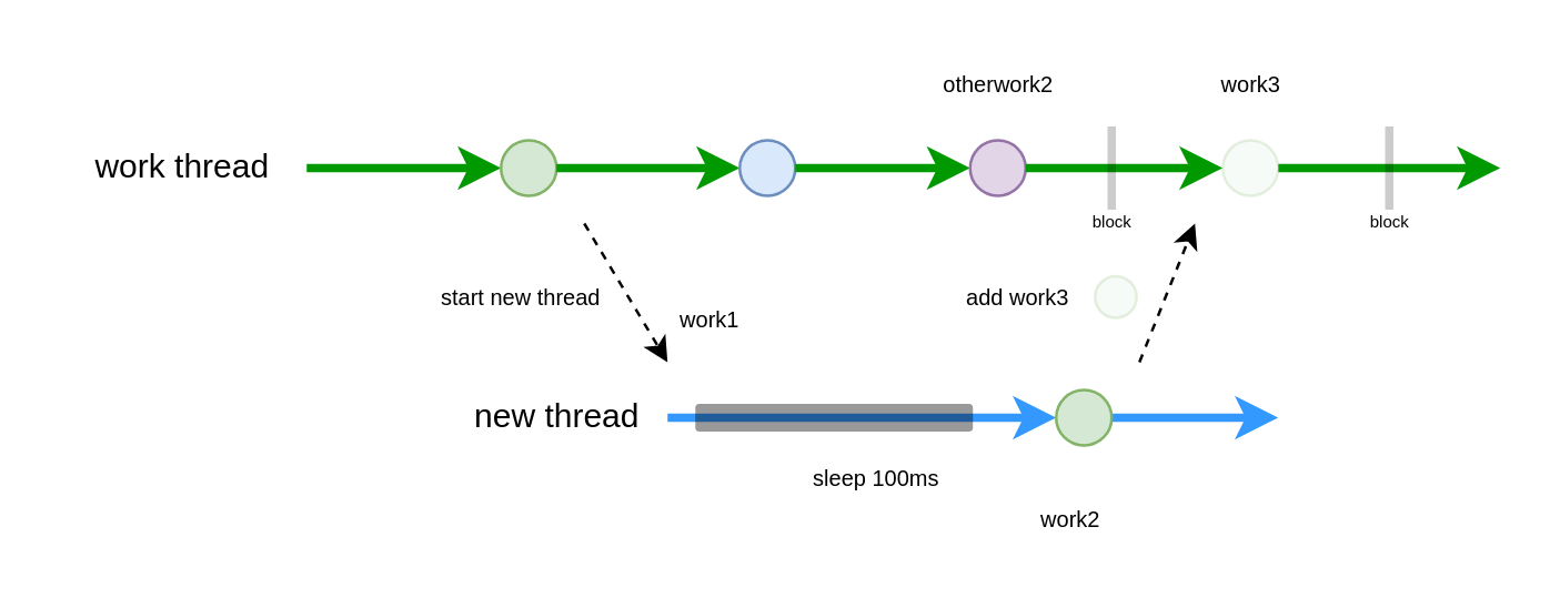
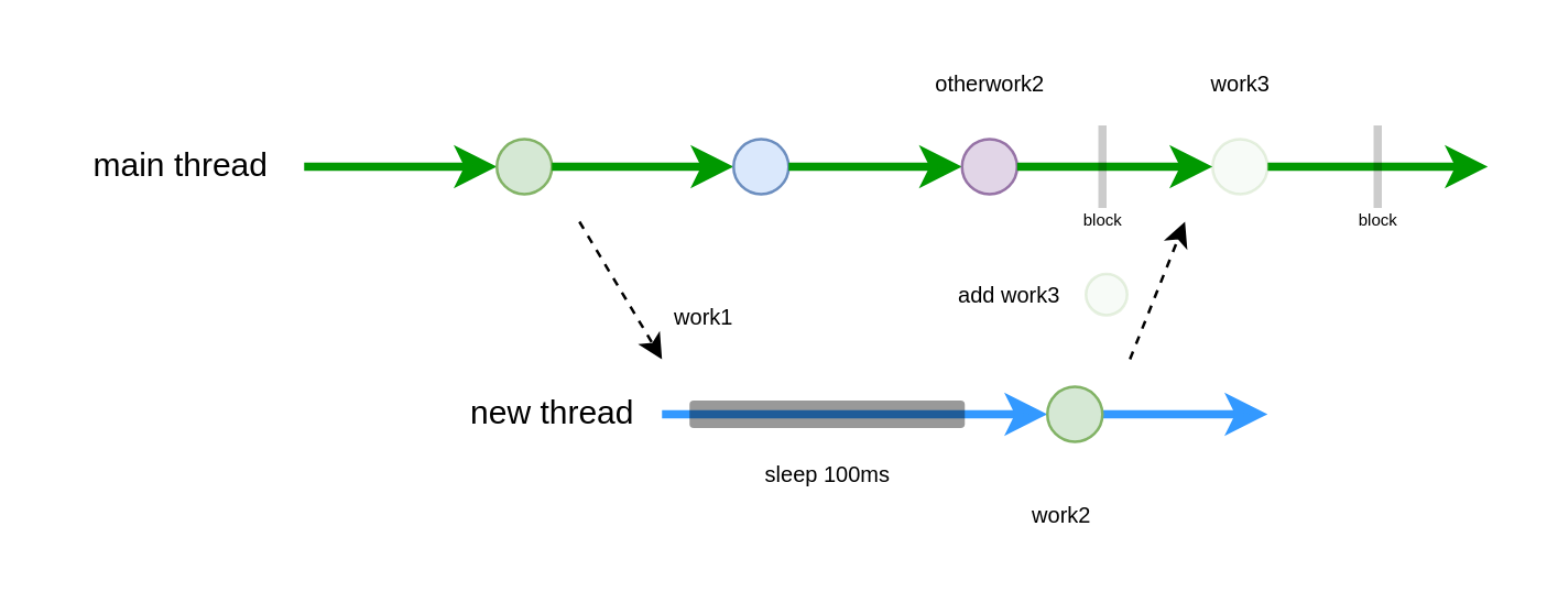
  <mxCell id="0" />
  <mxCell id="1" parent="0" />
  <mxCell id="2" value="" style="endArrow=classic;html=1;rounded=0;strokeWidth=3;strokeColor=#009900;" parent="1" source="22" edge="1"><mxGeometry width="50" height="50" relative="1" as="geometry"><mxPoint x="85" y="60" as="sourcePoint" /><mxPoint x="540" y="60" as="targetPoint" /></mxGeometry></mxCell>
  <mxCell id="3" value="" style="endArrow=classic;html=1;rounded=0;strokeWidth=3;strokeColor=#3399FF;" parent="1" source="11" edge="1"><mxGeometry width="50" height="50" relative="1" as="geometry"><mxPoint x="240" y="150" as="sourcePoint" /><mxPoint x="460" y="150" as="targetPoint" /></mxGeometry></mxCell>
  <mxCell id="4" value="" style="endArrow=classic;html=1;rounded=0;strokeWidth=3;strokeColor=#009900;" parent="1" target="5" edge="1"><mxGeometry width="50" height="50" relative="1" as="geometry"><mxPoint x="110" y="60" as="sourcePoint" /><mxPoint x="565" y="60" as="targetPoint" /></mxGeometry></mxCell>
  <mxCell id="5" value="" style="ellipse;whiteSpace=wrap;html=1;aspect=fixed;fillColor=#d5e8d4;strokeColor=#82b366;" parent="1" vertex="1"><mxGeometry x="180" y="50" width="20" height="20" as="geometry" /></mxCell>
- <mxCell id="6" value="work thread" style="text;html=1;align=center;verticalAlign=middle;resizable=0;points=[];autosize=1;strokeColor=none;fillColor=none;fontSize=12;fontStyle=0" parent="1" vertex="1"><mxGeometry x="20" y="45" width="90" height="30" as="geometry" /></mxCell>
+ <mxCell id="6" value="main thread" style="text;html=1;align=center;verticalAlign=middle;resizable=0;points=[];autosize=1;strokeColor=none;fillColor=none;fontSize=12;fontStyle=0" parent="1" vertex="1"><mxGeometry x="20" y="45" width="90" height="30" as="geometry" /></mxCell>
  <mxCell id="7" value="new thread" style="text;html=1;align=center;verticalAlign=middle;resizable=0;points=[];autosize=1;strokeColor=none;fillColor=none;fontSize=12;fontStyle=0" parent="1" vertex="1"><mxGeometry x="160" y="135" width="80" height="30" as="geometry" /></mxCell>
  <mxCell id="8" value="work1" style="text;html=1;align=center;verticalAlign=middle;resizable=0;points=[];autosize=1;strokeColor=none;fillColor=none;fontSize=8;" parent="1" vertex="1"><mxGeometry x="235" y="105" width="40" height="20" as="geometry" /></mxCell>
  <mxCell id="9" value="" style="endArrow=classic;html=1;rounded=0;dashed=1;" parent="1" edge="1"><mxGeometry width="50" height="50" relative="1" as="geometry"><mxPoint x="210" y="80" as="sourcePoint" /><mxPoint x="240" y="130" as="targetPoint" /></mxGeometry></mxCell>
  <mxCell id="10" value="" style="endArrow=classic;html=1;rounded=0;strokeWidth=3;strokeColor=#3399FF;" parent="1" target="11" edge="1"><mxGeometry width="50" height="50" relative="1" as="geometry"><mxPoint x="240" y="150" as="sourcePoint" /><mxPoint x="420" y="150" as="targetPoint" /></mxGeometry></mxCell>
  <mxCell id="11" value="" style="ellipse;whiteSpace=wrap;html=1;aspect=fixed;fillColor=#d5e8d4;strokeColor=#82b366;" parent="1" vertex="1"><mxGeometry x="380" y="140" width="20" height="20" as="geometry" /></mxCell>
- <mxCell id="12" value="start new thread" style="text;html=1;align=center;verticalAlign=middle;resizable=0;points=[];autosize=1;strokeColor=none;fillColor=none;fontSize=8;" parent="1" vertex="1"><mxGeometry x="147" y="97" width="80" height="20" as="geometry" /></mxCell>
  <mxCell id="13" value="work2" style="text;html=1;align=center;verticalAlign=middle;resizable=0;points=[];autosize=1;strokeColor=none;fillColor=none;fontSize=8;" parent="1" vertex="1"><mxGeometry x="365" y="177" width="40" height="20" as="geometry" /></mxCell>
  <mxCell id="14" value="" style="ellipse;whiteSpace=wrap;html=1;aspect=fixed;fillColor=#d5e8d4;strokeColor=#82b366;opacity=20;" parent="1" vertex="1"><mxGeometry x="394" y="99" width="15" height="15" as="geometry" /></mxCell>
  <mxCell id="15" value="" style="endArrow=classic;html=1;rounded=0;strokeWidth=3;strokeColor=#009900;" parent="1" source="5" target="16" edge="1"><mxGeometry width="50" height="50" relative="1" as="geometry"><mxPoint x="200" y="60" as="sourcePoint" /><mxPoint x="565" y="60" as="targetPoint" /></mxGeometry></mxCell>
  <mxCell id="16" value="" style="ellipse;whiteSpace=wrap;html=1;aspect=fixed;fillColor=#dae8fc;strokeColor=#6c8ebf;" parent="1" vertex="1"><mxGeometry x="266" y="50" width="20" height="20" as="geometry" /></mxCell>
  <mxCell id="17" value="" style="endArrow=classic;html=1;rounded=0;strokeWidth=3;strokeColor=#009900;" parent="1" source="16" target="18" edge="1"><mxGeometry width="50" height="50" relative="1" as="geometry"><mxPoint x="320" y="60" as="sourcePoint" /><mxPoint x="565" y="60" as="targetPoint" /></mxGeometry></mxCell>
  <mxCell id="18" value="" style="ellipse;whiteSpace=wrap;html=1;aspect=fixed;fillColor=#e1d5e7;strokeColor=#9673a6;" parent="1" vertex="1"><mxGeometry x="349" y="50" width="20" height="20" as="geometry" /></mxCell>
  <mxCell id="19" value="otherwork2" style="text;html=1;align=center;verticalAlign=middle;resizable=0;points=[];autosize=1;strokeColor=none;fillColor=none;fontSize=8;" parent="1" vertex="1"><mxGeometry x="329" y="20" width="60" height="20" as="geometry" /></mxCell>
  <mxCell id="20" value="add work3" style="text;html=1;align=center;verticalAlign=middle;resizable=0;points=[];autosize=1;strokeColor=none;fillColor=none;fontSize=8;" parent="1" vertex="1"><mxGeometry x="336" y="97" width="60" height="20" as="geometry" /></mxCell>
  <mxCell id="21" value="" style="endArrow=classic;html=1;rounded=0;strokeWidth=3;strokeColor=#009900;" parent="1" source="18" target="22" edge="1"><mxGeometry width="50" height="50" relative="1" as="geometry"><mxPoint x="390" y="60" as="sourcePoint" /><mxPoint x="520" y="60" as="targetPoint" /></mxGeometry></mxCell>
  <mxCell id="22" value="" style="ellipse;whiteSpace=wrap;html=1;aspect=fixed;fillColor=#d5e8d4;strokeColor=#82b366;opacity=20;" parent="1" vertex="1"><mxGeometry x="440" y="50" width="20" height="20" as="geometry" /></mxCell>
  <mxCell id="23" value="work3" style="text;html=1;align=center;verticalAlign=middle;resizable=0;points=[];autosize=1;strokeColor=none;fillColor=none;fontSize=8;" parent="1" vertex="1"><mxGeometry x="430" y="20" width="40" height="20" as="geometry" /></mxCell>
  <mxCell id="24" value="" style="endArrow=none;html=1;rounded=0;strokeWidth=3;opacity=20;" edge="1" parent="1"><mxGeometry width="50" height="50" relative="1" as="geometry"><mxPoint x="400" y="75" as="sourcePoint" /><mxPoint x="400" y="45" as="targetPoint" /></mxGeometry></mxCell>
  <mxCell id="25" value="" style="endArrow=none;html=1;rounded=0;strokeWidth=3;opacity=20;" edge="1" parent="1"><mxGeometry width="50" height="50" relative="1" as="geometry"><mxPoint x="500" y="75" as="sourcePoint" /><mxPoint x="500" y="45" as="targetPoint" /></mxGeometry></mxCell>
  <mxCell id="26" value="" style="rounded=1;whiteSpace=wrap;html=1;opacity=40;strokeColor=none;fillColor=#000000;" vertex="1" parent="1"><mxGeometry x="250" y="145" width="100" height="10" as="geometry" /></mxCell>
  <mxCell id="27" value="" style="endArrow=classic;html=1;rounded=0;dashed=1;" edge="1" parent="1"><mxGeometry width="50" height="50" relative="1" as="geometry"><mxPoint x="410" y="130" as="sourcePoint" /><mxPoint x="430" y="80" as="targetPoint" /></mxGeometry></mxCell>
- <mxCell id="28" value="sleep 100ms" style="text;html=1;align=center;verticalAlign=middle;resizable=0;points=[];autosize=1;strokeColor=none;fillColor=none;fontSize=8;" vertex="1" parent="1"><mxGeometry x="280" y="162" width="70" height="20" as="geometry" /></mxCell>
+ <mxCell id="28" value="sleep 100ms" style="text;html=1;align=center;verticalAlign=middle;resizable=0;points=[];autosize=1;strokeColor=none;fillColor=none;fontSize=8;" vertex="1" parent="1"><mxGeometry x="265" y="162" width="70" height="20" as="geometry" /></mxCell>
  <mxCell id="29" value="block" style="text;html=1;align=center;verticalAlign=middle;resizable=0;points=[];autosize=1;strokeColor=none;fillColor=none;fontSize=6;" vertex="1" parent="1"><mxGeometry x="380" y="70" width="40" height="20" as="geometry" /></mxCell>
  <mxCell id="30" value="block" style="text;html=1;align=center;verticalAlign=middle;resizable=0;points=[];autosize=1;strokeColor=none;fillColor=none;fontSize=6;" vertex="1" parent="1"><mxGeometry x="480" y="70" width="40" height="20" as="geometry" /></mxCell>
